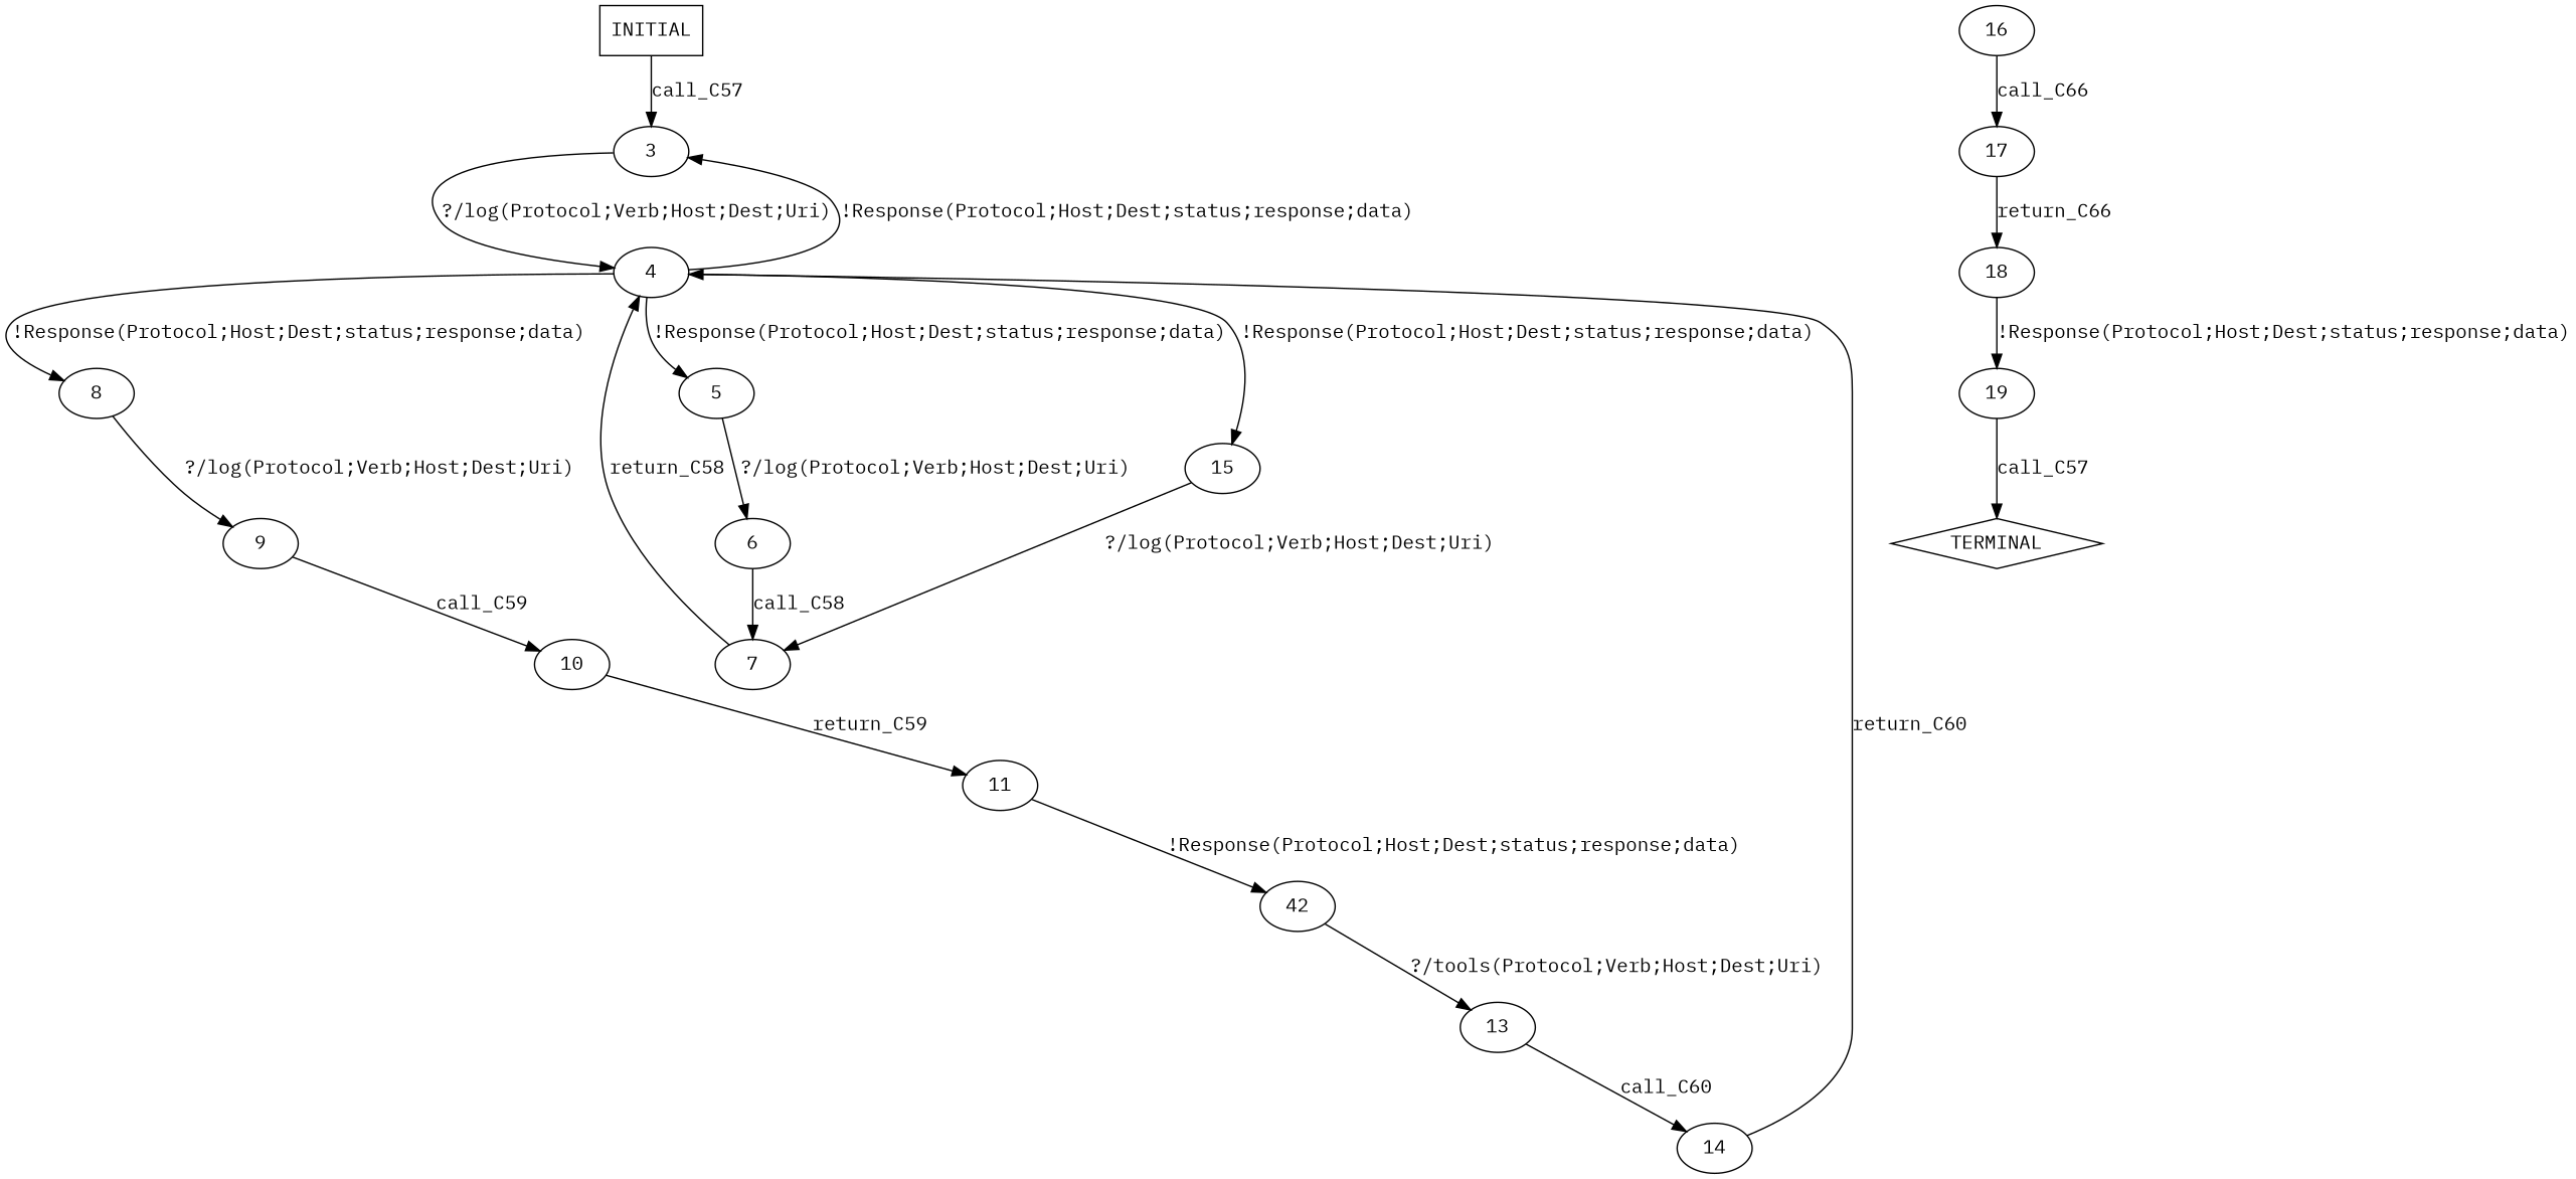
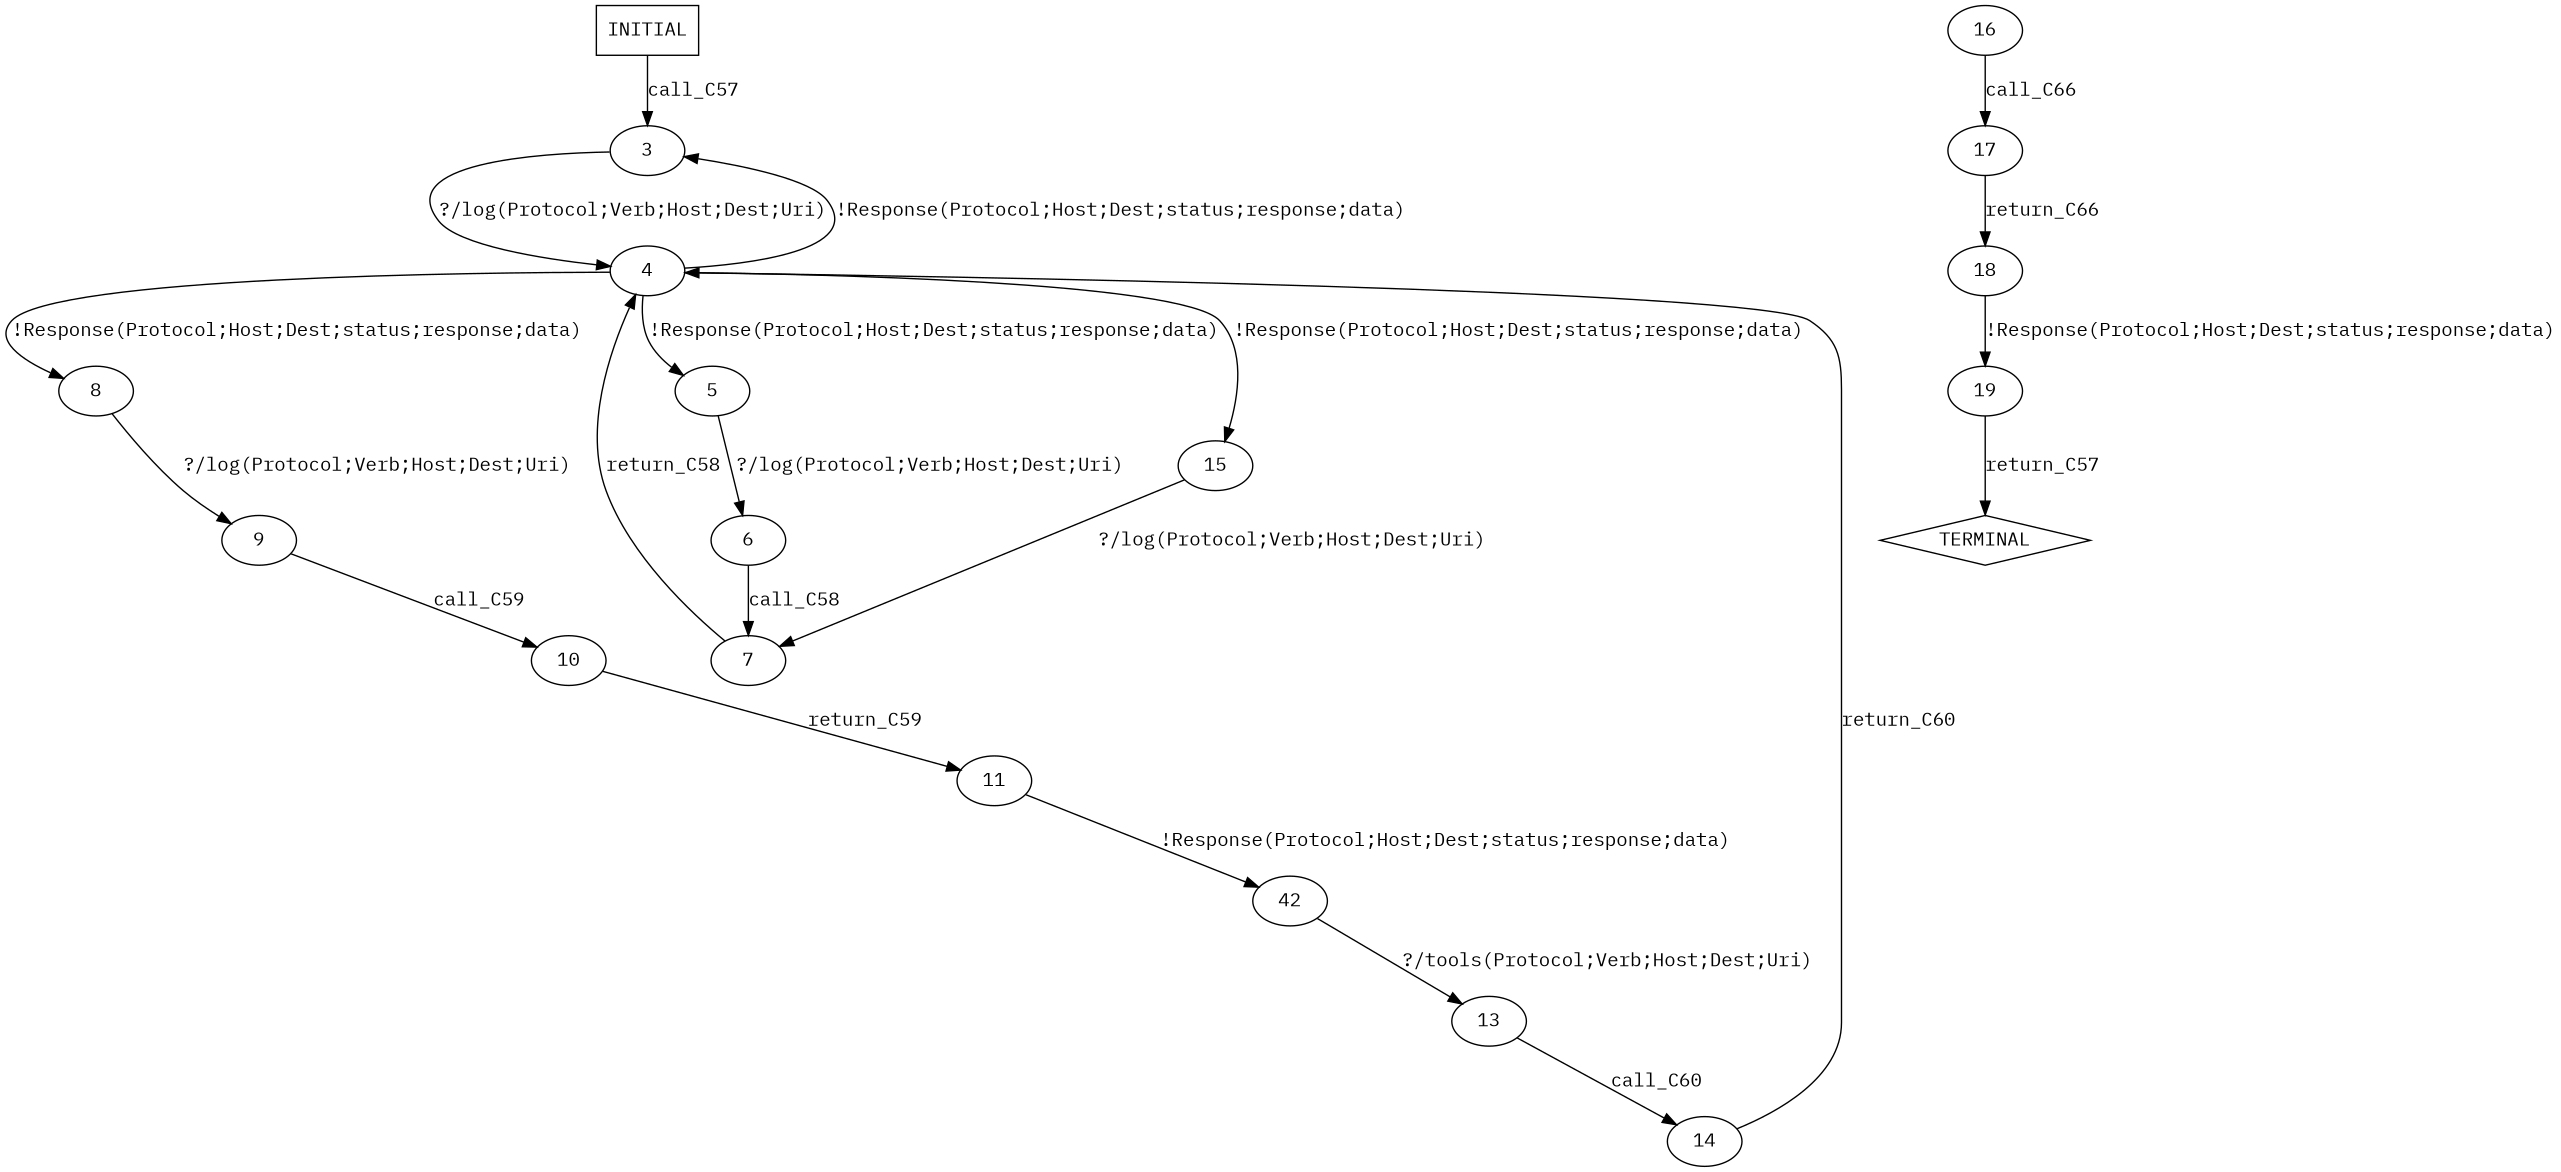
  digraph {
    fontname="IBM Plex Mono"
    node [fontname="IBM Plex Mono"]
    edge [fontname="IBM Plex Mono"]
    n1 [label=INITIAL shape=box]
    n2 [label=3]
    n3 [label=4]
    n4 [label=TERMINAL shape=diamond]
    n5 [label=5]
    n6 [label=8]
    n7 [label=15]
    n8 [label=6]
    n9 [label=9]
    n10 [label=7]
    n11 [label=10]
    n12 [label=11]
    n13 [label=42]
    n14 [label=13]
    n15 [label=14]
    n16 [label=16]
    n17 [label=17]
    n18 [label=18]
    n19 [label=19]
    n1 -> n2 [label=call_C57]
    n2 -> n3 [label="?/log(Protocol;Verb;Host;Dest;Uri)"]
    n3 -> n2 [label="!Response(Protocol;Host;Dest;status;response;data)"]
    n3 -> n5 [label="!Response(Protocol;Host;Dest;status;response;data)"]
    n3 -> n6 [label="!Response(Protocol;Host;Dest;status;response;data)"]
    n3 -> n7 [label="!Response(Protocol;Host;Dest;status;response;data)"]
    n5 -> n8 [label="?/log(Protocol;Verb;Host;Dest;Uri)"]
    n6 -> n9 [label="?/log(Protocol;Verb;Host;Dest;Uri)"]
    n7 -> n10 [label="?/log(Protocol;Verb;Host;Dest;Uri)"]
    n8 -> n10 [label=call_C58]
    n9 -> n11 [label=call_C59]
    n10 -> n3 [label=return_C58]
    n11 -> n12 [label=return_C59]
    n12 -> n13 [label="!Response(Protocol;Host;Dest;status;response;data)"]
    n13 -> n14 [label="?/tools(Protocol;Verb;Host;Dest;Uri)"]
    n14 -> n15 [label=call_C60]
    n15 -> n3 [label=return_C60]
    n16 -> n17 [label=call_C66]
    n17 -> n18 [label=return_C66]
    n18 -> n19 [label="!Response(Protocol;Host;Dest;status;response;data)"]
-   n19 -> n4 [label=call_C57]
+   n19 -> n4 [label=return_C57]
  }
